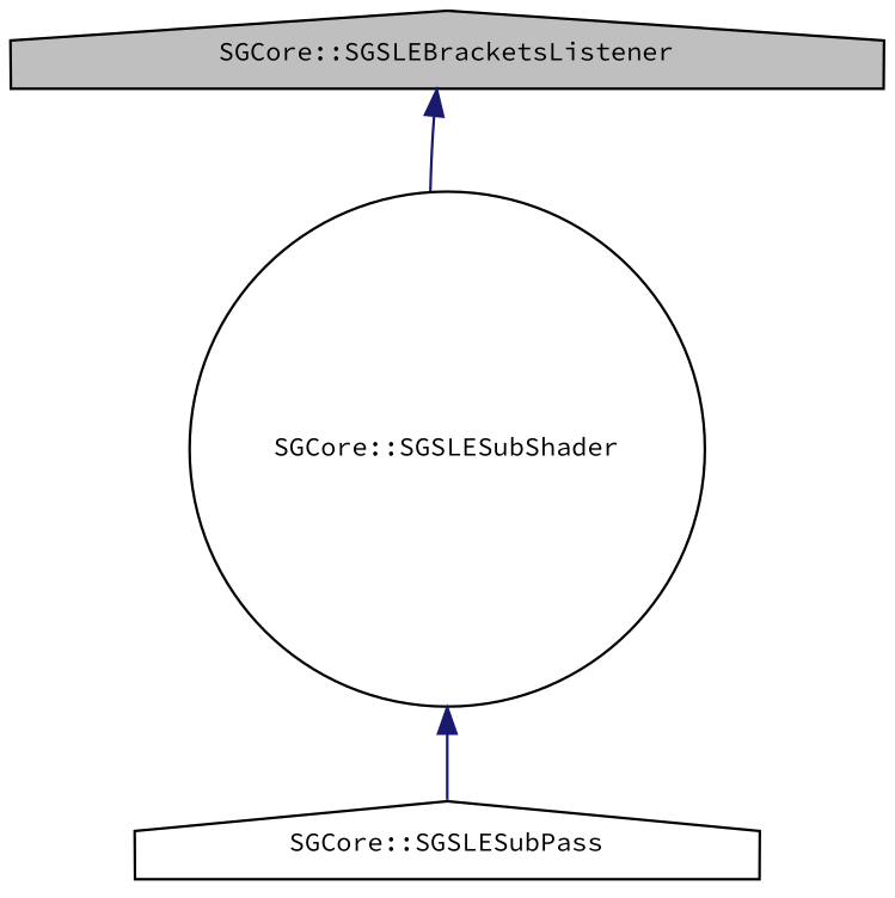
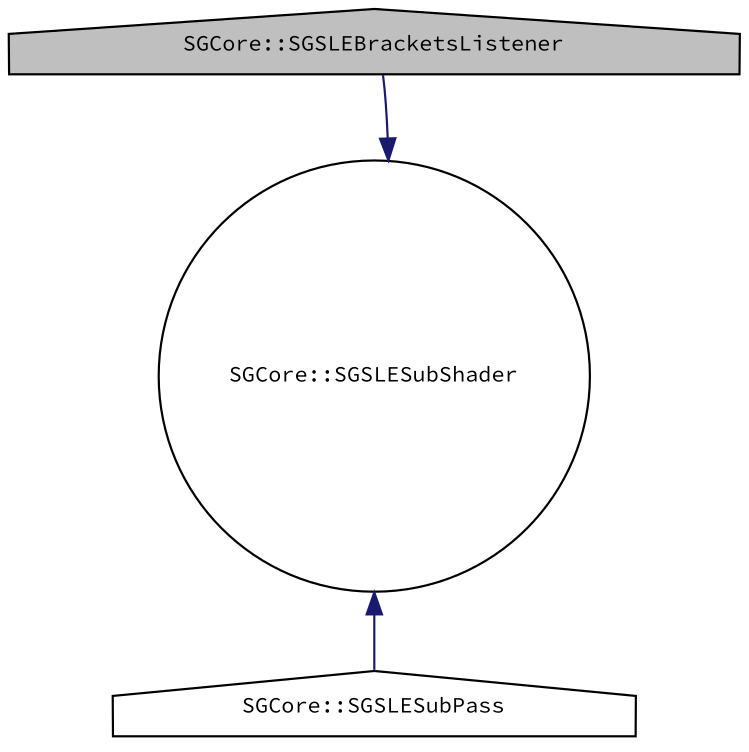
  digraph {
    fontname="Source Code Pro"
    node [color=black fillcolor=white fontname="Source Code Pro" fontsize=10 shape=house style=filled]
    edge [color=midnightblue dir=back fontname="Source Code Pro" fontsize=10 labelfontname=Helvetica labelfontsize=10 style=solid]
    n1 [fillcolor=grey75 fontcolor=black height=0.2 label="SGCore::SGSLEBracketsListener" width=0.4]
    n2 [height=0.2 label="SGCore::SGSLESubShader" shape=circle width=0.4]
    n3 [height=0.2 label="SGCore::SGSLESubPass" width=0.4]
-   n1 -> n2
+   n2 -> n1
    n2 -> n3
  }
